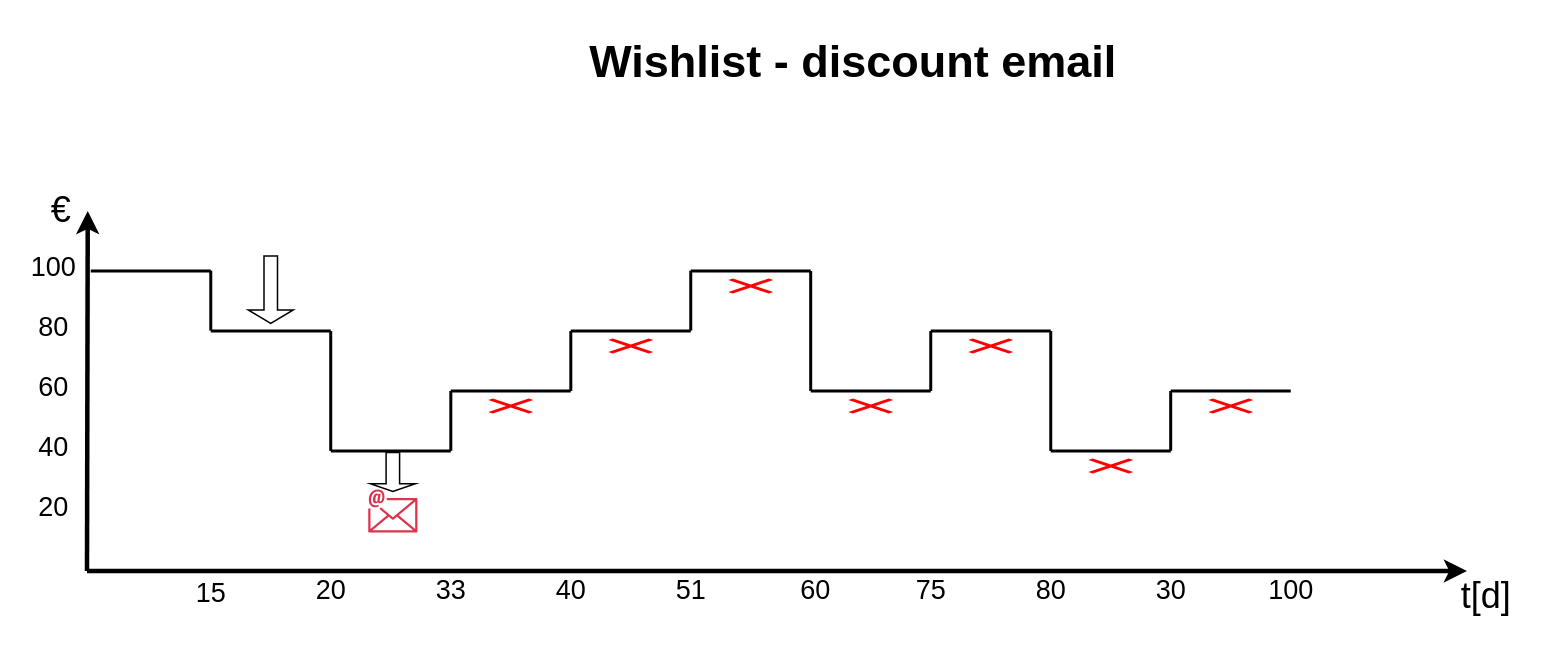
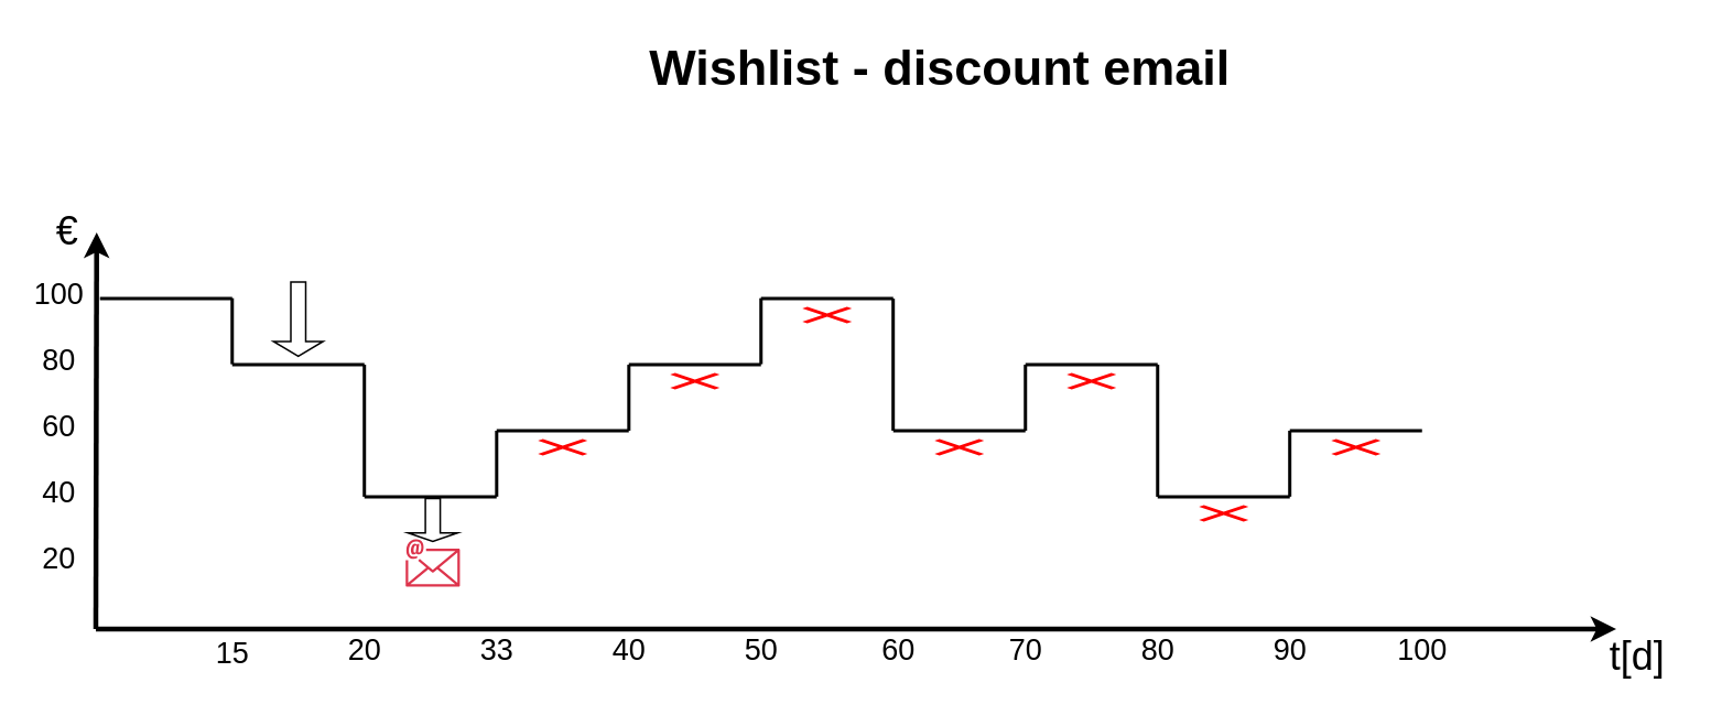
  <mxCell id="0" />
  <mxCell id="1" parent="0" />
  <mxCell id="2" value="" style="edgeStyle=none;html=1;fontColor=#000000;strokeWidth=3;strokeColor=#000000;" parent="1" edge="1"><mxGeometry width="100" height="100" relative="1" as="geometry"><mxPoint x="57.5" y="380" as="sourcePoint" /><mxPoint x="58" y="140" as="targetPoint" /></mxGeometry></mxCell>
  <mxCell id="3" value="" style="edgeStyle=none;html=1;fontColor=#000000;strokeWidth=3;strokeColor=#000000;" parent="1" edge="1"><mxGeometry width="100" height="100" relative="1" as="geometry"><mxPoint x="57.5" y="380" as="sourcePoint" /><mxPoint x="977.5" y="380" as="targetPoint" /></mxGeometry></mxCell>
  <mxCell id="4" value="15" style="text;spacingTop=-5;align=center;verticalAlign=middle;fontStyle=0;html=1;fontSize=18;points=[];strokeColor=none;" parent="1" vertex="1"><mxGeometry x="80" y="382" width="120" height="30" as="geometry" /></mxCell>
  <mxCell id="5" value="20" style="text;spacingTop=-5;align=center;verticalAlign=middle;fontStyle=0;html=1;fontSize=18;points=[];strokeColor=none;" parent="1" vertex="1"><mxGeometry x="160" y="380" width="120" height="30" as="geometry" /></mxCell>
  <mxCell id="6" value="33" style="text;spacingTop=-5;align=center;verticalAlign=middle;fontStyle=0;html=1;fontSize=18;points=[];strokeColor=none;" parent="1" vertex="1"><mxGeometry x="240" y="380" width="120" height="30" as="geometry" /></mxCell>
  <mxCell id="7" value="20" style="text;spacingTop=-5;align=center;verticalAlign=middle;fontStyle=0;html=1;fontSize=18;points=[]" parent="1" vertex="1"><mxGeometry x="20" y="330" width="30" height="20" as="geometry" /></mxCell>
  <mxCell id="8" value="Wishlist - discount email" style="text;spacingTop=-5;align=center;verticalAlign=middle;fontSize=30;fontStyle=1;html=1;points=[]" parent="1" vertex="1"><mxGeometry x="162.5" y="20" width="810" height="45" as="geometry" /></mxCell>
  <mxCell id="9" value="40" style="text;spacingTop=-5;align=center;verticalAlign=middle;fontStyle=0;html=1;fontSize=18;points=[];strokeColor=none;" parent="1" vertex="1"><mxGeometry x="320" y="380" width="120" height="30" as="geometry" /></mxCell>
  <mxCell id="10" value="&lt;font style=&quot;font-size: 24px;&quot;&gt;€&lt;/font&gt;" style="text;html=1;align=center;verticalAlign=middle;resizable=0;points=[];autosize=1;strokeColor=none;fillColor=none;" vertex="1" parent="1"><mxGeometry x="20" y="120" width="40" height="40" as="geometry" /></mxCell>
  <mxCell id="11" value="&lt;font style=&quot;font-size: 24px;&quot;&gt;t[d]&lt;/font&gt;" style="text;html=1;align=center;verticalAlign=middle;resizable=0;points=[];autosize=1;strokeColor=none;fillColor=none;" vertex="1" parent="1"><mxGeometry x="960" y="377" width="60" height="40" as="geometry" /></mxCell>
- <mxCell id="12" value="51" style="text;spacingTop=-5;align=center;verticalAlign=middle;fontStyle=0;html=1;fontSize=18;points=[];strokeColor=none;" vertex="1" parent="1"><mxGeometry x="400" y="380" width="120" height="30" as="geometry" /></mxCell>
+ <mxCell id="12" value="50" style="text;spacingTop=-5;align=center;verticalAlign=middle;fontStyle=0;html=1;fontSize=18;points=[];strokeColor=none;" vertex="1" parent="1"><mxGeometry x="400" y="380" width="120" height="30" as="geometry" /></mxCell>
  <mxCell id="13" value="60" style="text;spacingTop=-5;align=center;verticalAlign=middle;fontStyle=0;html=1;fontSize=18;points=[];strokeColor=none;" vertex="1" parent="1"><mxGeometry x="483" y="380" width="120" height="30" as="geometry" /></mxCell>
- <mxCell id="14" value="75" style="text;spacingTop=-5;align=center;verticalAlign=middle;fontStyle=0;html=1;fontSize=18;points=[];strokeColor=none;" vertex="1" parent="1"><mxGeometry x="560" y="380" width="120" height="30" as="geometry" /></mxCell>
+ <mxCell id="14" value="70" style="text;spacingTop=-5;align=center;verticalAlign=middle;fontStyle=0;html=1;fontSize=18;points=[];strokeColor=none;" vertex="1" parent="1"><mxGeometry x="560" y="380" width="120" height="30" as="geometry" /></mxCell>
  <mxCell id="15" value="80" style="text;spacingTop=-5;align=center;verticalAlign=middle;fontStyle=0;html=1;fontSize=18;points=[];strokeColor=none;" vertex="1" parent="1"><mxGeometry x="640" y="380" width="120" height="30" as="geometry" /></mxCell>
- <mxCell id="16" value="30" style="text;spacingTop=-5;align=center;verticalAlign=middle;fontStyle=0;html=1;fontSize=18;points=[];strokeColor=none;" vertex="1" parent="1"><mxGeometry x="720" y="380" width="120" height="30" as="geometry" /></mxCell>
+ <mxCell id="16" value="90" style="text;spacingTop=-5;align=center;verticalAlign=middle;fontStyle=0;html=1;fontSize=18;points=[];strokeColor=none;" vertex="1" parent="1"><mxGeometry x="720" y="380" width="120" height="30" as="geometry" /></mxCell>
  <mxCell id="17" value="100" style="text;spacingTop=-5;align=center;verticalAlign=middle;fontStyle=0;html=1;fontSize=18;points=[];strokeColor=none;" vertex="1" parent="1"><mxGeometry x="800" y="380" width="120" height="30" as="geometry" /></mxCell>
  <mxCell id="18" value="40" style="text;spacingTop=-5;align=center;verticalAlign=middle;fontStyle=0;html=1;fontSize=18;points=[]" vertex="1" parent="1"><mxGeometry x="20" y="290" width="30" height="20" as="geometry" /></mxCell>
  <mxCell id="19" value="60" style="text;spacingTop=-5;align=center;verticalAlign=middle;fontStyle=0;html=1;fontSize=18;points=[]" vertex="1" parent="1"><mxGeometry x="20" y="250" width="30" height="20" as="geometry" /></mxCell>
  <mxCell id="20" value="80" style="text;spacingTop=-5;align=center;verticalAlign=middle;fontStyle=0;html=1;fontSize=18;points=[]" vertex="1" parent="1"><mxGeometry x="20" y="210" width="30" height="20" as="geometry" /></mxCell>
  <mxCell id="21" value="100" style="text;spacingTop=-5;align=center;verticalAlign=middle;fontStyle=0;html=1;fontSize=18;points=[]" vertex="1" parent="1"><mxGeometry x="20" y="170" width="30" height="20" as="geometry" /></mxCell>
  <mxCell id="22" value="" style="line;strokeWidth=2;html=1;" vertex="1" parent="1"><mxGeometry x="60" y="175" width="80" height="10" as="geometry" /></mxCell>
  <mxCell id="23" value="" style="line;strokeWidth=2;html=1;" vertex="1" parent="1"><mxGeometry x="140" y="215" width="80" height="10" as="geometry" /></mxCell>
  <mxCell id="24" value="" style="line;strokeWidth=2;html=1;" vertex="1" parent="1"><mxGeometry x="220" y="295" width="80" height="10" as="geometry" /></mxCell>
  <mxCell id="25" value="" style="line;strokeWidth=2;html=1;" vertex="1" parent="1"><mxGeometry x="300" y="255" width="80" height="10" as="geometry" /></mxCell>
  <mxCell id="26" value="" style="line;strokeWidth=2;html=1;" vertex="1" parent="1"><mxGeometry x="380" y="215" width="80" height="10" as="geometry" /></mxCell>
  <mxCell id="27" value="" style="line;strokeWidth=2;html=1;" vertex="1" parent="1"><mxGeometry x="460" y="175" width="80" height="10" as="geometry" /></mxCell>
  <mxCell id="28" value="" style="line;strokeWidth=2;html=1;" vertex="1" parent="1"><mxGeometry x="540" y="255" width="80" height="10" as="geometry" /></mxCell>
  <mxCell id="29" value="" style="line;strokeWidth=2;html=1;" vertex="1" parent="1"><mxGeometry x="620" y="207.5" width="80" height="25" as="geometry" /></mxCell>
  <mxCell id="30" value="" style="line;strokeWidth=2;html=1;" vertex="1" parent="1"><mxGeometry x="700" y="295" width="80" height="10" as="geometry" /></mxCell>
  <mxCell id="31" value="" style="line;strokeWidth=2;html=1;" vertex="1" parent="1"><mxGeometry x="780" y="255" width="80" height="10" as="geometry" /></mxCell>
  <mxCell id="32" value="" style="shape=singleArrow;direction=south;whiteSpace=wrap;html=1;" vertex="1" parent="1"><mxGeometry x="165" y="170" width="30" height="45" as="geometry" /></mxCell>
  <mxCell id="33" value="" style="line;strokeWidth=2;html=1;rotation=90;" vertex="1" parent="1"><mxGeometry x="120.03" y="194.75" width="39.97" height="10" as="geometry" /></mxCell>
  <mxCell id="34" value="" style="line;strokeWidth=2;html=1;rotation=90;" vertex="1" parent="1"><mxGeometry x="180.02" y="254.99" width="79.92" height="10" as="geometry" /></mxCell>
  <mxCell id="35" value="" style="line;strokeWidth=2;html=1;rotation=90;" vertex="1" parent="1"><mxGeometry x="280.09" y="274.93" width="39.91" height="10" as="geometry" /></mxCell>
  <mxCell id="36" value="" style="line;strokeWidth=2;html=1;rotation=90;" vertex="1" parent="1"><mxGeometry x="360.09" y="232.5" width="39.91" height="15" as="geometry" /></mxCell>
  <mxCell id="37" value="" style="line;strokeWidth=2;html=1;rotation=90;" vertex="1" parent="1"><mxGeometry x="440.04" y="194.75" width="39.91" height="10" as="geometry" /></mxCell>
  <mxCell id="38" value="" style="line;strokeWidth=2;html=1;rotation=90;" vertex="1" parent="1"><mxGeometry x="600.04" y="232.5" width="39.91" height="15" as="geometry" /></mxCell>
  <mxCell id="39" value="" style="line;strokeWidth=2;html=1;rotation=90;" vertex="1" parent="1"><mxGeometry x="760" y="274.93" width="39.91" height="10" as="geometry" /></mxCell>
  <mxCell id="40" value="" style="line;strokeWidth=2;html=1;rotation=90;" vertex="1" parent="1"><mxGeometry x="500" y="215" width="79.92" height="10" as="geometry" /></mxCell>
  <mxCell id="41" value="" style="line;strokeWidth=2;html=1;rotation=90;" vertex="1" parent="1"><mxGeometry x="660.04" y="255" width="79.92" height="10" as="geometry" /></mxCell>
  <mxCell id="42" value="" style="sketch=0;outlineConnect=0;fontColor=#232F3E;gradientColor=none;fillColor=#DD344C;strokeColor=none;dashed=0;verticalLabelPosition=bottom;verticalAlign=top;align=center;html=1;fontSize=12;fontStyle=0;aspect=fixed;shape=mxgraph.aws4.email;" vertex="1" parent="1"><mxGeometry x="245" y="325.5" width="32.79" height="29" as="geometry" /></mxCell>
  <mxCell id="43" value="" style="shape=singleArrow;direction=south;whiteSpace=wrap;html=1;" vertex="1" parent="1"><mxGeometry x="246.4" y="301" width="30" height="26" as="geometry" /></mxCell>
  <mxCell id="44" value="" style="shape=mxgraph.mockup.markup.redX;fillColor=#ff0000;html=1;shadow=0;whiteSpace=wrap;strokeColor=none;" vertex="1" parent="1"><mxGeometry x="325" y="265" width="30" height="10" as="geometry" /></mxCell>
  <mxCell id="45" value="" style="shape=mxgraph.mockup.markup.redX;fillColor=#ff0000;html=1;shadow=0;whiteSpace=wrap;strokeColor=none;" vertex="1" parent="1"><mxGeometry x="565" y="264.93" width="30" height="10" as="geometry" /></mxCell>
  <mxCell id="46" value="" style="shape=mxgraph.mockup.markup.redX;fillColor=#ff0000;html=1;shadow=0;whiteSpace=wrap;strokeColor=none;" vertex="1" parent="1"><mxGeometry x="725" y="305" width="30" height="10" as="geometry" /></mxCell>
  <mxCell id="47" value="" style="shape=mxgraph.mockup.markup.redX;fillColor=#ff0000;html=1;shadow=0;whiteSpace=wrap;strokeColor=none;" vertex="1" parent="1"><mxGeometry x="805" y="264.93" width="30" height="10" as="geometry" /></mxCell>
  <mxCell id="48" value="" style="shape=mxgraph.mockup.markup.redX;fillColor=#ff0000;html=1;shadow=0;whiteSpace=wrap;strokeColor=none;" vertex="1" parent="1"><mxGeometry x="645" y="225" width="30" height="10" as="geometry" /></mxCell>
  <mxCell id="49" value="" style="shape=mxgraph.mockup.markup.redX;fillColor=#ff0000;html=1;shadow=0;whiteSpace=wrap;strokeColor=none;" vertex="1" parent="1"><mxGeometry x="405" y="225" width="30" height="10" as="geometry" /></mxCell>
  <mxCell id="50" value="" style="shape=mxgraph.mockup.markup.redX;fillColor=#ff0000;html=1;shadow=0;whiteSpace=wrap;strokeColor=none;" vertex="1" parent="1"><mxGeometry x="485" y="185" width="30" height="10" as="geometry" /></mxCell>
